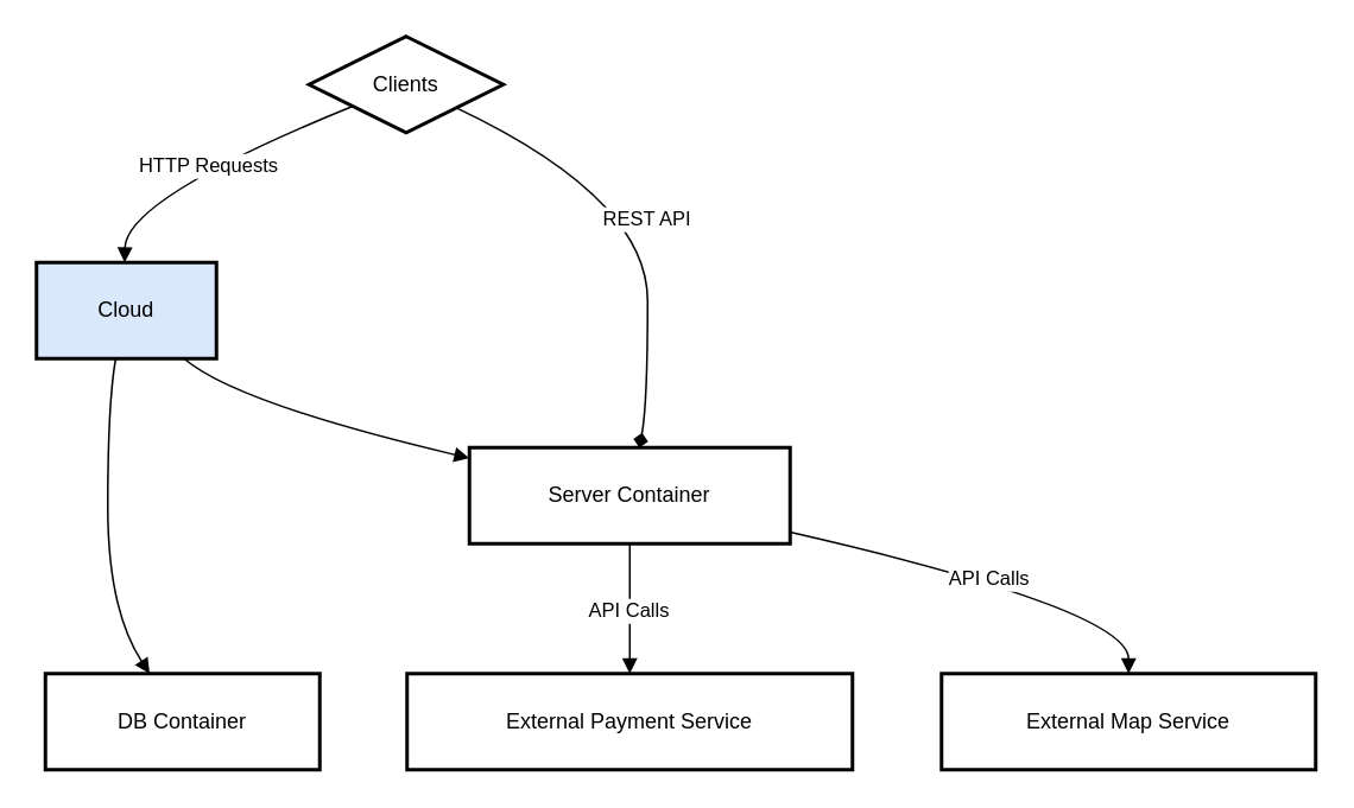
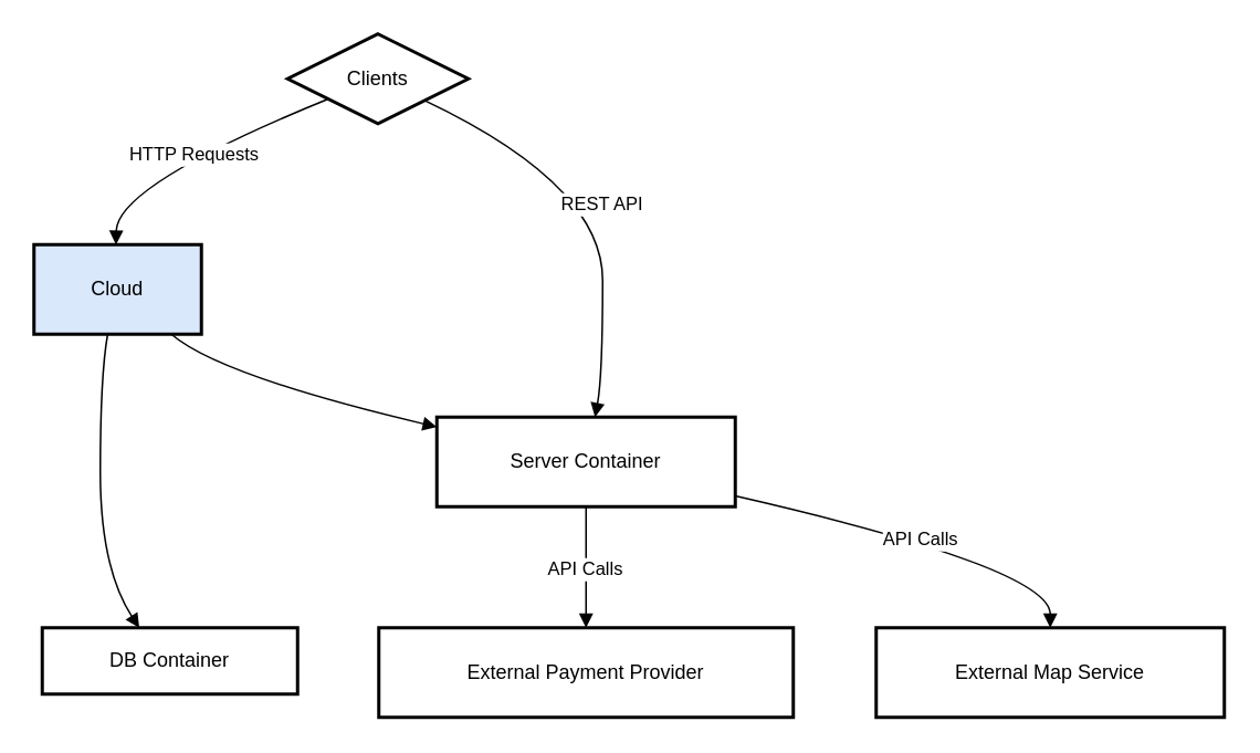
  <mxCell id="0" />
  <mxCell id="1" parent="0" />
  <mxCell id="2" value="Clients" style="rhombus;whiteSpace=wrap;strokeWidth=2;" vertex="1" parent="1"><mxGeometry x="173" y="20" width="109" height="54" as="geometry" /></mxCell>
  <mxCell id="3" value="Cloud" style="whiteSpace=wrap;strokeWidth=2;fillColor=#dae8fc;" vertex="1" parent="1"><mxGeometry x="20" y="147" width="101" height="54" as="geometry" /></mxCell>
  <mxCell id="4" value="Server Container" style="whiteSpace=wrap;strokeWidth=2;" vertex="1" parent="1"><mxGeometry x="263" y="251" width="180" height="54" as="geometry" /></mxCell>
- <mxCell id="5" value="DB Container" style="whiteSpace=wrap;strokeWidth=2;" vertex="1" parent="1"><mxGeometry x="25" y="378" width="154" height="54" as="geometry" /></mxCell>
- <mxCell id="6" value="External Payment Service" style="whiteSpace=wrap;strokeWidth=2;" vertex="1" parent="1"><mxGeometry x="228" y="378" width="250" height="54" as="geometry" /></mxCell>
+ <mxCell id="5" value="DB Container" style="whiteSpace=wrap;strokeWidth=2;" vertex="1" parent="1"><mxGeometry x="25" y="378" width="154" height="40" as="geometry" /></mxCell>
+ <mxCell id="6" value="External Payment Provider" style="whiteSpace=wrap;strokeWidth=2;" vertex="1" parent="1"><mxGeometry x="228" y="378" width="250" height="54" as="geometry" /></mxCell>
  <mxCell id="7" value="External Map Service" style="whiteSpace=wrap;strokeWidth=2;" vertex="1" parent="1"><mxGeometry x="528" y="378" width="210" height="54" as="geometry" /></mxCell>
  <mxCell id="8" value="HTTP Requests" style="curved=1;startArrow=none;endArrow=block;exitX=0;exitY=0.91;entryX=0.49;entryY=0;" edge="1" parent="1" source="2" target="3"><mxGeometry relative="1" as="geometry"><Array as="points"><mxPoint x="70" y="111" /></Array></mxGeometry></mxCell>
  <mxCell id="9" value="" style="curved=1;startArrow=none;endArrow=block;exitX=0.82;exitY=1;entryX=0;entryY=0.11;" edge="1" parent="1" source="3" target="4"><mxGeometry relative="1" as="geometry"><Array as="points"><mxPoint x="132" y="226" /></Array></mxGeometry></mxCell>
  <mxCell id="10" value="" style="curved=1;startArrow=none;endArrow=block;exitX=0.44;exitY=1;entryX=0.38;entryY=0;" edge="1" parent="1" source="3" target="5"><mxGeometry relative="1" as="geometry"><Array as="points"><mxPoint x="60" y="226" /><mxPoint x="60" y="342" /></Array></mxGeometry></mxCell>
  <mxCell id="11" value="API Calls" style="curved=1;startArrow=none;endArrow=block;exitX=0.5;exitY=1;entryX=0.5;entryY=0;" edge="1" parent="1" source="4" target="6"><mxGeometry relative="1" as="geometry"><Array as="points" /></mxGeometry></mxCell>
  <mxCell id="12" value="API Calls" style="curved=1;startArrow=none;endArrow=block;exitX=1;exitY=0.88;entryX=0.5;entryY=0;" edge="1" parent="1" source="4" target="7"><mxGeometry relative="1" as="geometry"><Array as="points"><mxPoint x="633" y="342" /></Array></mxGeometry></mxCell>
- <mxCell id="13" value="REST API" style="curved=1;startArrow=none;endArrow=diamond;exitX=1;exitY=0.97;entryX=0.53;entryY=0;" edge="1" parent="1" source="2" target="4"><mxGeometry relative="1" as="geometry"><Array as="points"><mxPoint x="363" y="111" /><mxPoint x="363" y="226" /></Array></mxGeometry></mxCell>
+ <mxCell id="13" value="REST API" style="curved=1;startArrow=none;endArrow=block;exitX=1;exitY=0.97;entryX=0.53;entryY=0;" edge="1" parent="1" source="2" target="4"><mxGeometry relative="1" as="geometry"><Array as="points"><mxPoint x="363" y="111" /><mxPoint x="363" y="226" /></Array></mxGeometry></mxCell>
